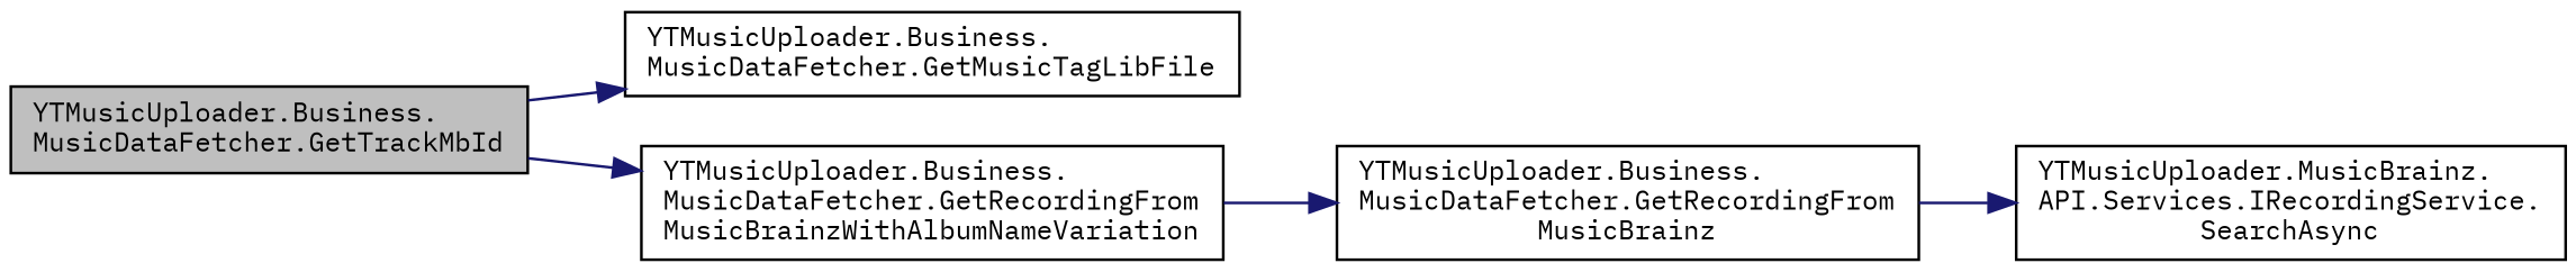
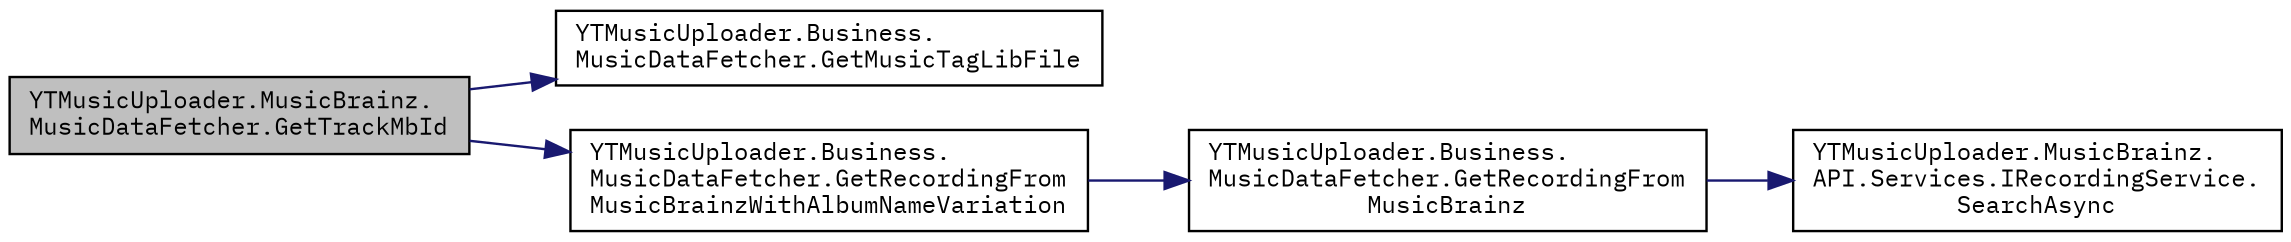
  digraph {
    rankdir=LR
    fontname="IBM Plex Mono"
    node [color=black fillcolor=white fontname="IBM Plex Mono" fontsize=10 shape=record style=filled]
    edge [color=midnightblue fontname="IBM Plex Mono" fontsize=10 labelfontname=Helvetica labelfontsize=10 style=solid]
-   n1 [fillcolor=grey75 fontcolor=black height=0.2 label="YTMusicUploader.Business.\lMusicDataFetcher.GetTrackMbId" width=0.4]
+   n1 [fillcolor=grey75 fontcolor=black height=0.2 label="YTMusicUploader.MusicBrainz.\lMusicDataFetcher.GetTrackMbId" width=0.4]
    n2 [height=0.2 label="YTMusicUploader.Business.\lMusicDataFetcher.GetMusicTagLibFile" width=0.4]
    n3 [height=0.2 label="YTMusicUploader.Business.\lMusicDataFetcher.GetRecordingFrom\lMusicBrainzWithAlbumNameVariation" width=0.4]
    n4 [height=0.2 label="YTMusicUploader.Business.\lMusicDataFetcher.GetRecordingFrom\lMusicBrainz" width=0.4]
    n5 [height=0.2 label="YTMusicUploader.MusicBrainz.\lAPI.Services.IRecordingService.\lSearchAsync" width=0.4]
    n1 -> n2
    n1 -> n3
    n3 -> n4
    n4 -> n5
  }
